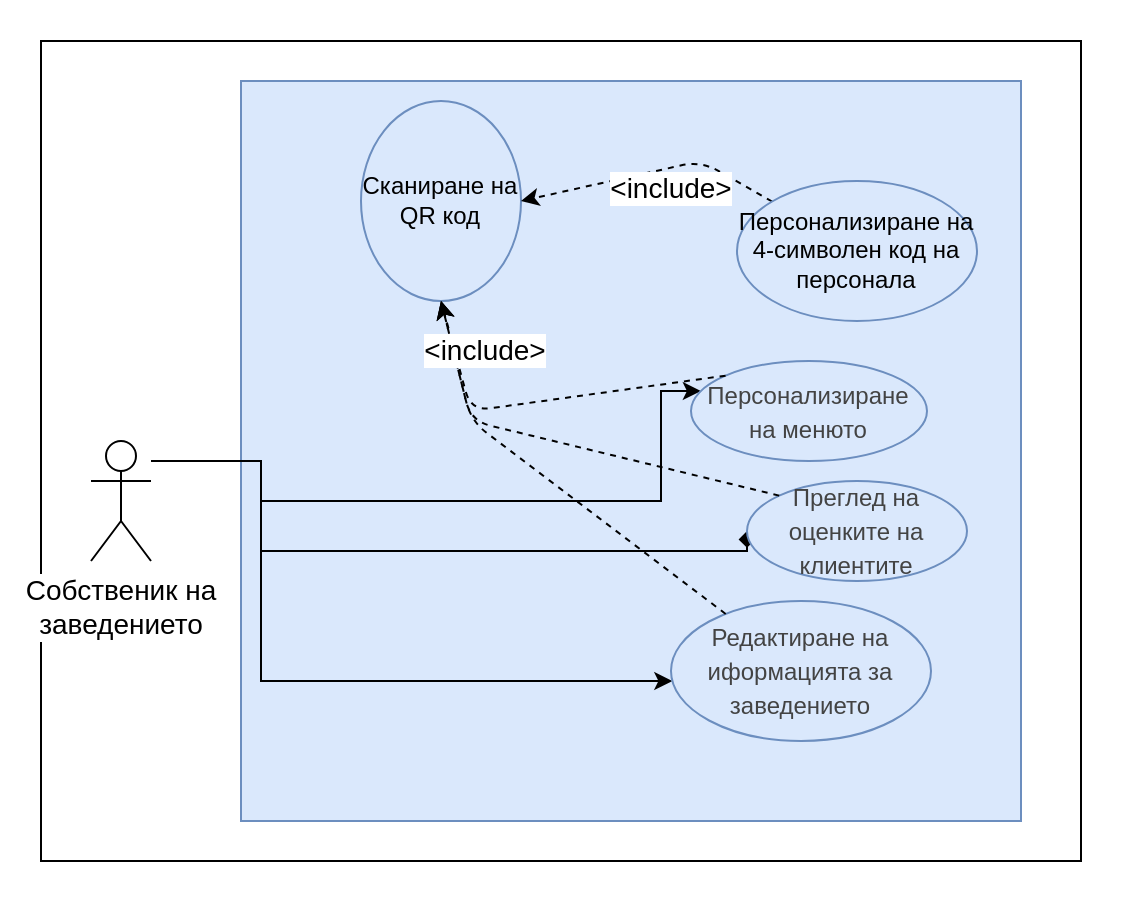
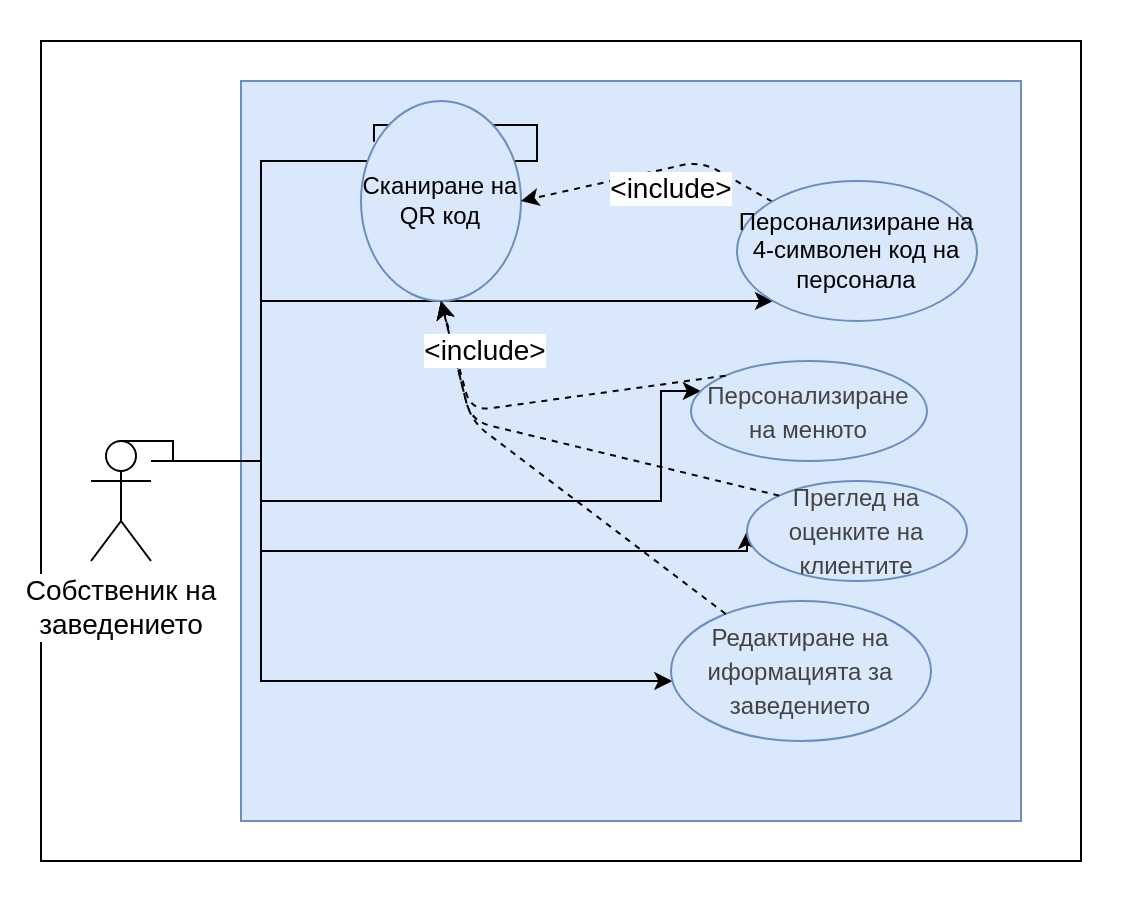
  <mxCell id="0" />
  <mxCell id="1" parent="0" />
  <mxCell id="2" value="" style="rounded=0;whiteSpace=wrap;html=1;" parent="1" vertex="1"><mxGeometry x="20" y="20" width="520" height="410" as="geometry" /></mxCell>
  <mxCell id="3" value="" style="rounded=0;whiteSpace=wrap;html=1;fillColor=#dae8fc;strokeColor=#6c8ebf;" parent="1" vertex="1"><mxGeometry x="120" y="40" width="390" height="370" as="geometry" /></mxCell>
+ <mxCell id="4" style="edgeStyle=orthogonalEdgeStyle;rounded=0;orthogonalLoop=1;jettySize=auto;html=1;exitX=0.5;exitY=0.5;exitDx=0;exitDy=0;exitPerimeter=0;endArrow=none;endFill=0;entryX=0.081;entryY=0.204;entryDx=0;entryDy=0;entryPerimeter=0;" parent="1" source="9" target="10" edge="1"><mxGeometry relative="1" as="geometry"><mxPoint x="120" y="90.529" as="targetPoint" /><Array as="points"><mxPoint x="86" y="220" /><mxPoint x="86" y="230" /><mxPoint x="130" y="230" /><mxPoint x="130" y="80" /><mxPoint x="268" y="80" /><mxPoint x="268" y="62" /></Array></mxGeometry></mxCell>
  <mxCell id="5" style="edgeStyle=orthogonalEdgeStyle;rounded=0;orthogonalLoop=1;jettySize=auto;html=1;" parent="1" source="9" target="12" edge="1"><mxGeometry relative="1" as="geometry"><Array as="points"><mxPoint x="130" y="230" /><mxPoint x="130" y="250" /><mxPoint x="330" y="250" /><mxPoint x="330" y="195" /></Array></mxGeometry></mxCell>
- <mxCell id="6" style="edgeStyle=orthogonalEdgeStyle;rounded=0;orthogonalLoop=1;jettySize=auto;html=1;entryX=0;entryY=0.5;entryDx=0;entryDy=0;endArrow=diamond;" parent="1" source="9" target="11" edge="1"><mxGeometry relative="1" as="geometry"><Array as="points"><mxPoint x="130" y="230" /><mxPoint x="130" y="275" /></Array></mxGeometry></mxCell>
+ <mxCell id="6" style="edgeStyle=orthogonalEdgeStyle;rounded=0;orthogonalLoop=1;jettySize=auto;html=1;entryX=0;entryY=0.5;entryDx=0;entryDy=0;" parent="1" source="9" target="11" edge="1"><mxGeometry relative="1" as="geometry"><Array as="points"><mxPoint x="130" y="230" /><mxPoint x="130" y="275" /></Array></mxGeometry></mxCell>
  <mxCell id="7" style="edgeStyle=orthogonalEdgeStyle;rounded=0;orthogonalLoop=1;jettySize=auto;html=1;" parent="1" source="9" target="13" edge="1"><mxGeometry relative="1" as="geometry"><Array as="points"><mxPoint x="130" y="230" /><mxPoint x="130" y="340" /></Array></mxGeometry></mxCell>
+ <mxCell id="8" style="edgeStyle=orthogonalEdgeStyle;rounded=0;orthogonalLoop=1;jettySize=auto;html=1;" parent="1" source="9" target="16" edge="1"><mxGeometry relative="1" as="geometry"><Array as="points"><mxPoint x="130" y="230" /><mxPoint x="130" y="150" /></Array></mxGeometry></mxCell>
  <mxCell id="9" value="Собственик на &lt;br&gt;заведението" style="shape=umlActor;verticalLabelPosition=bottom;labelBackgroundColor=#ffffff;verticalAlign=top;html=1;outlineConnect=0;fontSize=14;" parent="1" vertex="1"><mxGeometry x="45" y="220" width="30" height="60" as="geometry" /></mxCell>
  <mxCell id="10" value="&lt;font style=&quot;font-size: 12px&quot;&gt;Сканиране на QR код&lt;/font&gt;" style="ellipse;whiteSpace=wrap;html=1;fillColor=#dae8fc;strokeColor=#6c8ebf;strokeWidth=1;" parent="1" vertex="1"><mxGeometry x="180" y="50" width="80" height="100" as="geometry" /></mxCell>
  <mxCell id="11" value="&lt;span id=&quot;docs-internal-guid-be74b429-7fff-a94e-79b3-cc88062923f7&quot;&gt;&lt;span style=&quot;font-family: &amp;#34;arial&amp;#34; ; color: rgb(67 , 67 , 67) ; background-color: transparent ; vertical-align: baseline ; white-space: pre-wrap&quot;&gt;&lt;font style=&quot;font-size: 12px&quot;&gt;Преглед на оценките на клиентите&lt;/font&gt;&lt;/span&gt;&lt;/span&gt;" style="ellipse;whiteSpace=wrap;html=1;strokeWidth=1;fontSize=14;fillColor=#dae8fc;strokeColor=#6c8ebf;" parent="1" vertex="1"><mxGeometry x="373" y="240" width="110" height="50" as="geometry" /></mxCell>
  <mxCell id="12" value="&lt;span id=&quot;docs-internal-guid-4d04b2e6-7fff-f190-9308-3c3c70a8bca8&quot;&gt;&lt;span style=&quot;font-family: &amp;#34;arial&amp;#34; ; color: rgb(67 , 67 , 67) ; background-color: transparent ; vertical-align: baseline ; white-space: pre-wrap&quot;&gt;&lt;font style=&quot;font-size: 12px&quot;&gt;Персонализиране на менюто&lt;/font&gt;&lt;/span&gt;&lt;/span&gt;" style="ellipse;whiteSpace=wrap;html=1;strokeWidth=1;fontSize=14;fillColor=#dae8fc;strokeColor=#6c8ebf;" parent="1" vertex="1"><mxGeometry x="345" y="180" width="118" height="50" as="geometry" /></mxCell>
  <mxCell id="13" value="&lt;span id=&quot;docs-internal-guid-4d04b2e6-7fff-f190-9308-3c3c70a8bca8&quot;&gt;&lt;span style=&quot;font-family: &amp;#34;arial&amp;#34; ; color: rgb(67 , 67 , 67) ; background-color: transparent ; vertical-align: baseline ; white-space: pre-wrap&quot;&gt;&lt;font style=&quot;font-size: 12px&quot;&gt;Редактиране на иформацията за заведението&lt;/font&gt;&lt;/span&gt;&lt;/span&gt;" style="ellipse;whiteSpace=wrap;html=1;strokeWidth=1;fontSize=14;fillColor=#dae8fc;strokeColor=#6c8ebf;" parent="1" vertex="1"><mxGeometry x="335" y="300" width="130" height="70" as="geometry" /></mxCell>
  <mxCell id="14" value="" style="endArrow=classic;html=1;fontSize=14;dashed=1;exitX=0;exitY=0;exitDx=0;exitDy=0;entryX=1;entryY=0.5;entryDx=0;entryDy=0;" parent="1" source="16" target="10" edge="1"><mxGeometry width="50" height="50" relative="1" as="geometry"><mxPoint x="235" y="200" as="sourcePoint" /><mxPoint x="193.581" y="125.154" as="targetPoint" /><Array as="points"><mxPoint x="350" y="80" /></Array></mxGeometry></mxCell>
  <mxCell id="15" value="&amp;lt;include&amp;gt;" style="text;html=1;align=center;verticalAlign=middle;resizable=0;points=[];;labelBackgroundColor=#ffffff;fontSize=14;" parent="14" vertex="1" connectable="0"><mxGeometry x="0.471" y="-3" relative="1" as="geometry"><mxPoint x="41.05" y="4.12" as="offset" /></mxGeometry></mxCell>
  <mxCell id="16" value="Персонализиране на 4-символен код на персонала" style="ellipse;whiteSpace=wrap;html=1;fillColor=#dae8fc;strokeColor=#6c8ebf;" parent="1" vertex="1"><mxGeometry x="368" y="90" width="120" height="70" as="geometry" /></mxCell>
  <mxCell id="17" value="" style="endArrow=classic;html=1;fontSize=14;dashed=1;exitX=0;exitY=0;exitDx=0;exitDy=0;entryX=0.5;entryY=1;entryDx=0;entryDy=0;" parent="1" source="12" target="10" edge="1"><mxGeometry width="50" height="50" relative="1" as="geometry"><mxPoint x="424" y="100" as="sourcePoint" /><mxPoint x="255" y="130" as="targetPoint" /><Array as="points"><mxPoint x="235" y="205" /></Array></mxGeometry></mxCell>
  <mxCell id="18" value="" style="endArrow=classic;html=1;fontSize=14;dashed=1;exitX=0;exitY=0;exitDx=0;exitDy=0;entryX=0.5;entryY=1;entryDx=0;entryDy=0;" parent="1" source="11" target="10" edge="1"><mxGeometry width="50" height="50" relative="1" as="geometry"><mxPoint x="444" y="120" as="sourcePoint" /><mxPoint x="275" y="150" as="targetPoint" /><Array as="points"><mxPoint x="235" y="210" /></Array></mxGeometry></mxCell>
  <mxCell id="19" value="" style="endArrow=classic;html=1;fontSize=14;dashed=1;entryX=0.5;entryY=1;entryDx=0;entryDy=0;" parent="1" source="13" target="10" edge="1"><mxGeometry width="50" height="50" relative="1" as="geometry"><mxPoint x="454" y="130" as="sourcePoint" /><mxPoint x="285" y="160" as="targetPoint" /><Array as="points"><mxPoint x="235" y="210" /></Array></mxGeometry></mxCell>
  <mxCell id="20" value="&amp;lt;include&amp;gt;" style="text;html=1;align=center;verticalAlign=middle;resizable=0;points=[];;labelBackgroundColor=#ffffff;fontSize=14;" parent="1" vertex="1" connectable="0"><mxGeometry x="200.003" y="170" as="geometry"><mxPoint x="41.05" y="4.12" as="offset" /></mxGeometry></mxCell>
